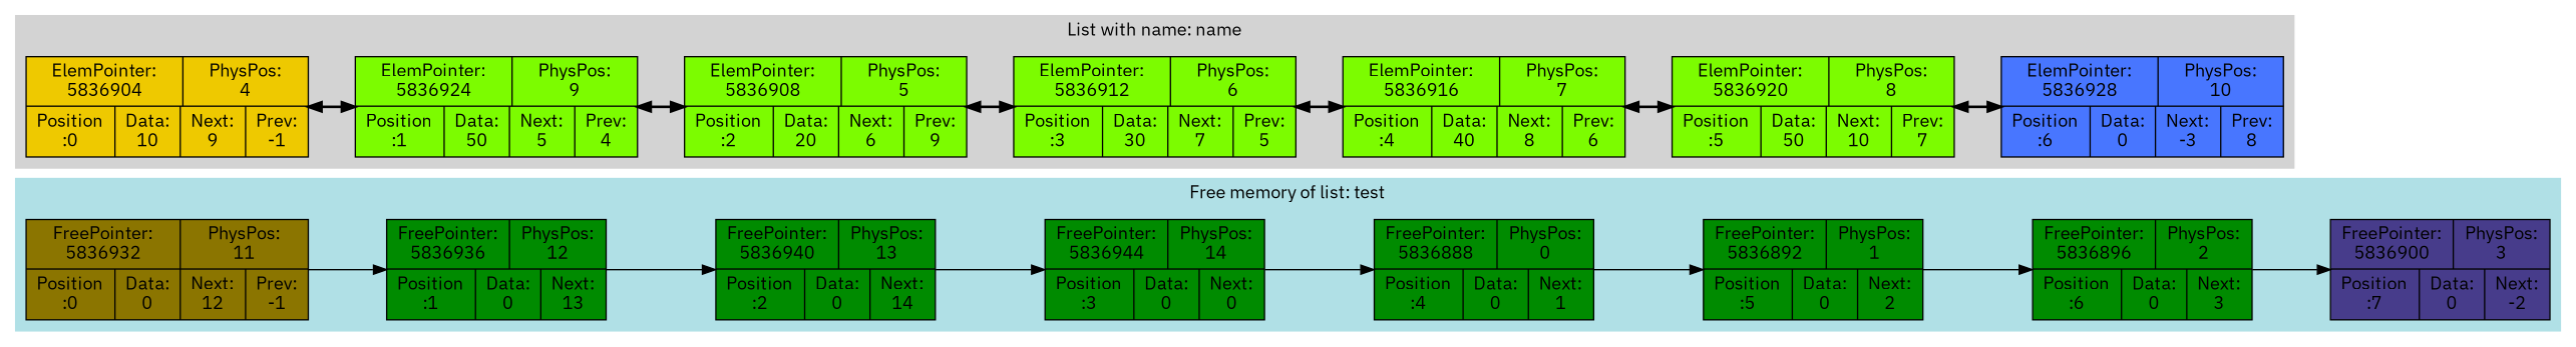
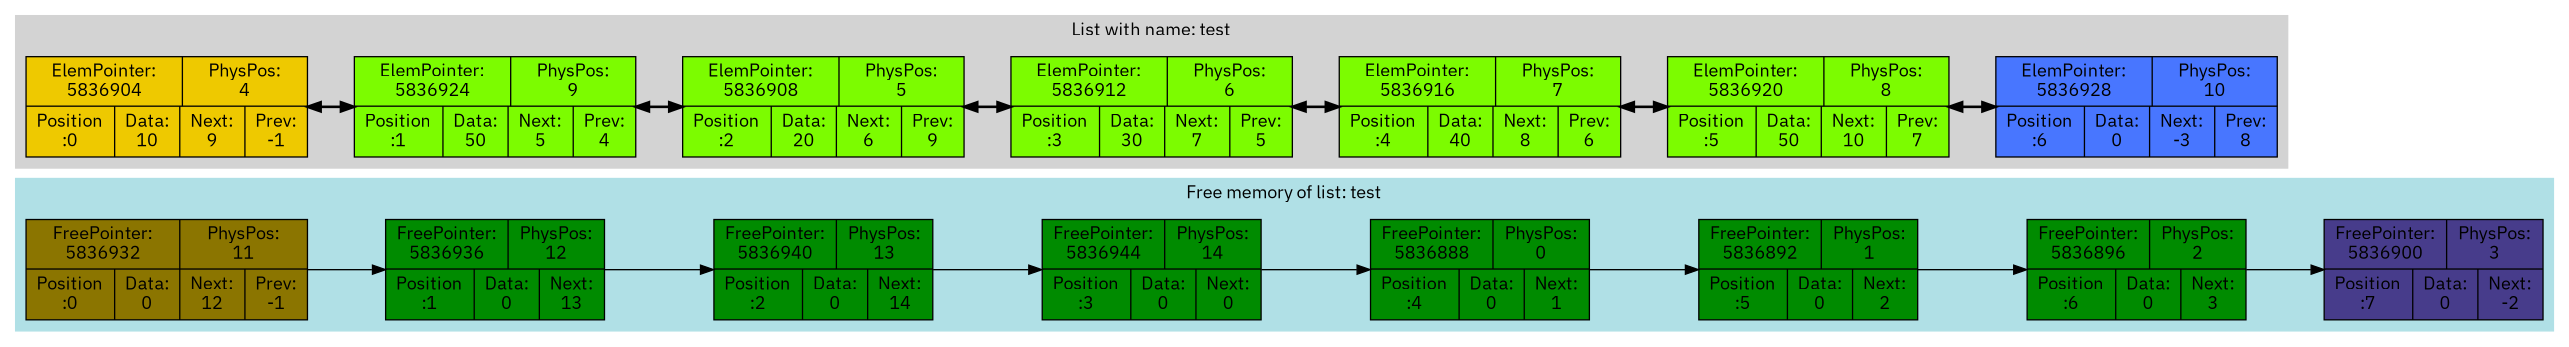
  digraph {
    rankdir=LR
    fontname="IBM Plex Sans"
    node [fillcolor=green4 shape=record style=filled fontname="IBM Plex Sans"]
    edge [fontname="IBM Plex Sans"]
    n1 [fillcolor=gold4 label="{FreePointer:\n5836932 | PhysPos:\n11 } | {Position\n:0 | Data:\n0 | Next:\n12 | Prev:\n-1}"]
    n2 [label="{FreePointer:\n5836936 | PhysPos:\n12 } | {Position\n:1 | Data:\n0 | Next:\n13}"]
    n3 [label="{FreePointer:\n5836940 | PhysPos:\n13 } | {Position\n:2 | Data:\n0 | Next:\n14}"]
    n4 [label="{FreePointer:\n5836944 | PhysPos:\n14 } | {Position\n:3 | Data:\n0 | Next:\n0}"]
    n5 [label="{FreePointer:\n5836888 | PhysPos:\n0 } | {Position\n:4 | Data:\n0 | Next:\n1}"]
    n6 [label="{FreePointer:\n5836892 | PhysPos:\n1 } | {Position\n:5 | Data:\n0 | Next:\n2}"]
    n7 [label="{FreePointer:\n5836896 | PhysPos:\n2 } | {Position\n:6 | Data:\n0 | Next:\n3}"]
    n8 [fillcolor=slateblue4 label="{FreePointer:\n5836900 | PhysPos:\n3 } | {Position\n:7 | Data:\n0 | Next:\n-2}"]
    n9 [fillcolor=gold2 label="{ElemPointer:\n5836904 | PhysPos:\n4 } | {Position\n:0 | Data:\n10 | Next:\n9 | Prev:\n-1}"]
    n10 [fillcolor=lawngreen label="{ElemPointer:\n5836924 | PhysPos:\n9 }  | {Position\n:1 | Data:\n50 | Next:\n5 | Prev:\n4}"]
    n11 [fillcolor=lawngreen label="{ElemPointer:\n5836908 | PhysPos:\n5 }  | {Position\n:2 | Data:\n20 | Next:\n6 | Prev:\n9}"]
    n12 [fillcolor=lawngreen label="{ElemPointer:\n5836912 | PhysPos:\n6 }  | {Position\n:3 | Data:\n30 | Next:\n7 | Prev:\n5}"]
    n13 [fillcolor=lawngreen label="{ElemPointer:\n5836916 | PhysPos:\n7 }  | {Position\n:4 | Data:\n40 | Next:\n8 | Prev:\n6}"]
    n14 [fillcolor=lawngreen label="{ElemPointer:\n5836920 | PhysPos:\n8 }  | {Position\n:5 | Data:\n50 | Next:\n10 | Prev:\n7}"]
    n15 [fillcolor=royalblue1 label="{ElemPointer:\n5836928 | PhysPos:\n10 }  | {Position\n:6 | Data:\n0 | Next:\n-3 | Prev:\n8}"]
    subgraph cluster_1 {
      color=powderblue
      label="Free memory of list: test"
      style=filled
      n1
      n2
      n3
      n4
      n5
      n6
      n7
      n8
    }
    subgraph cluster_2 {
      color=lightgrey
-     label="List with name: name"
+     label="List with name: test"
      style=filled
      n9
      n10
      n11
      n12
      n13
      n14
      n15
    }
    n1 -> n2
    n2 -> n3
    n3 -> n4
    n4 -> n5
    n5 -> n6
    n6 -> n7
    n7 -> n8
    n9 -> n10 [dir=both style=bold]
    n10 -> n11 [dir=both style=bold]
    n11 -> n12 [dir=both style=bold]
    n12 -> n13 [dir=both style=bold]
    n13 -> n14 [dir=both style=bold]
    n14 -> n15 [dir=both style=bold]
  }
